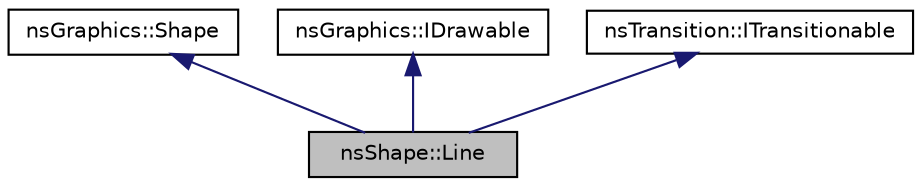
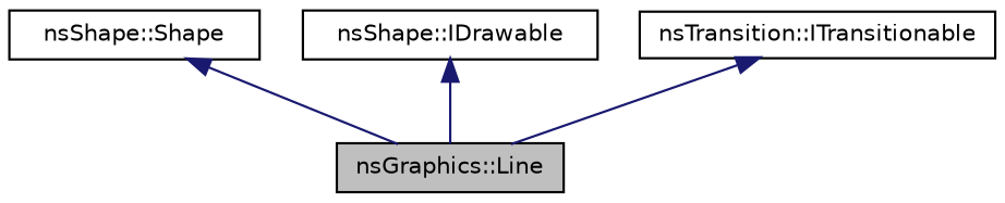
  digraph {
    node [color=black fillcolor=white fontname=Helvetica fontsize=10 shape=record style=filled]
    edge [color=midnightblue dir=back fontname=Helvetica fontsize=10 labelfontname=Helvetica labelfontsize=10 style=solid]
-   n1 [fillcolor=grey75 fontcolor=black height=0.2 label="nsShape::Line" width=0.4]
-   n2 [height=0.2 label="nsGraphics::Shape" width=0.4]
-   n3 [height=0.2 label="nsGraphics::IDrawable" width=0.4]
+   n1 [fillcolor=grey75 fontcolor=black height=0.2 label="nsGraphics::Line" width=0.4]
+   n2 [height=0.2 label="nsShape::Shape" width=0.4]
+   n3 [height=0.2 label="nsShape::IDrawable" width=0.4]
    n4 [height=0.2 label="nsTransition::ITransitionable" width=0.4]
    n2 -> n1
    n3 -> n1
    n4 -> n1
  }
